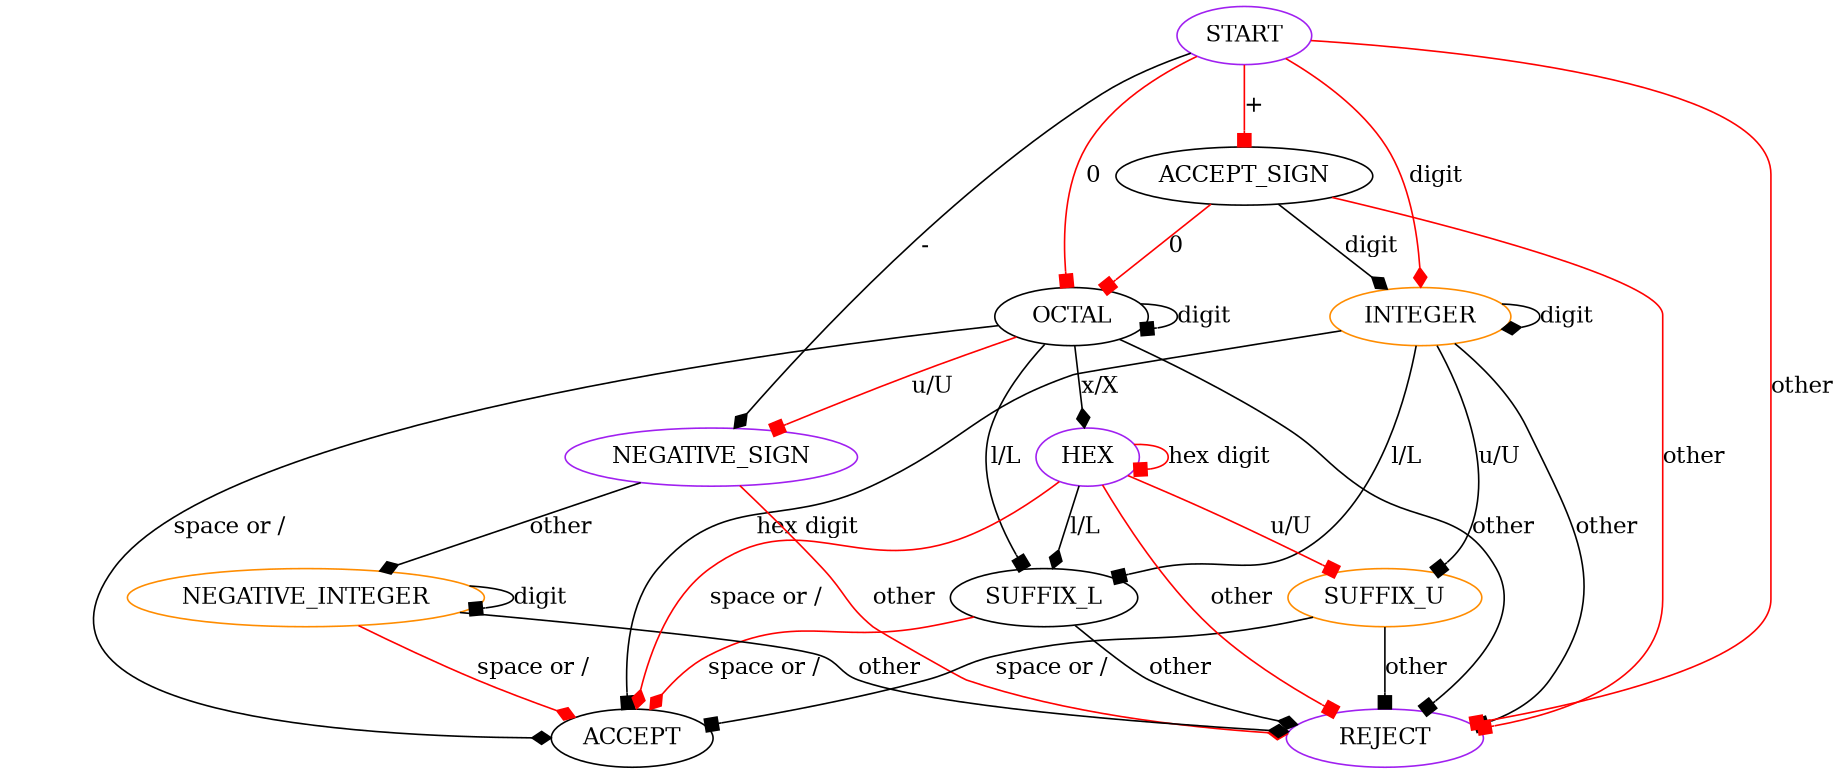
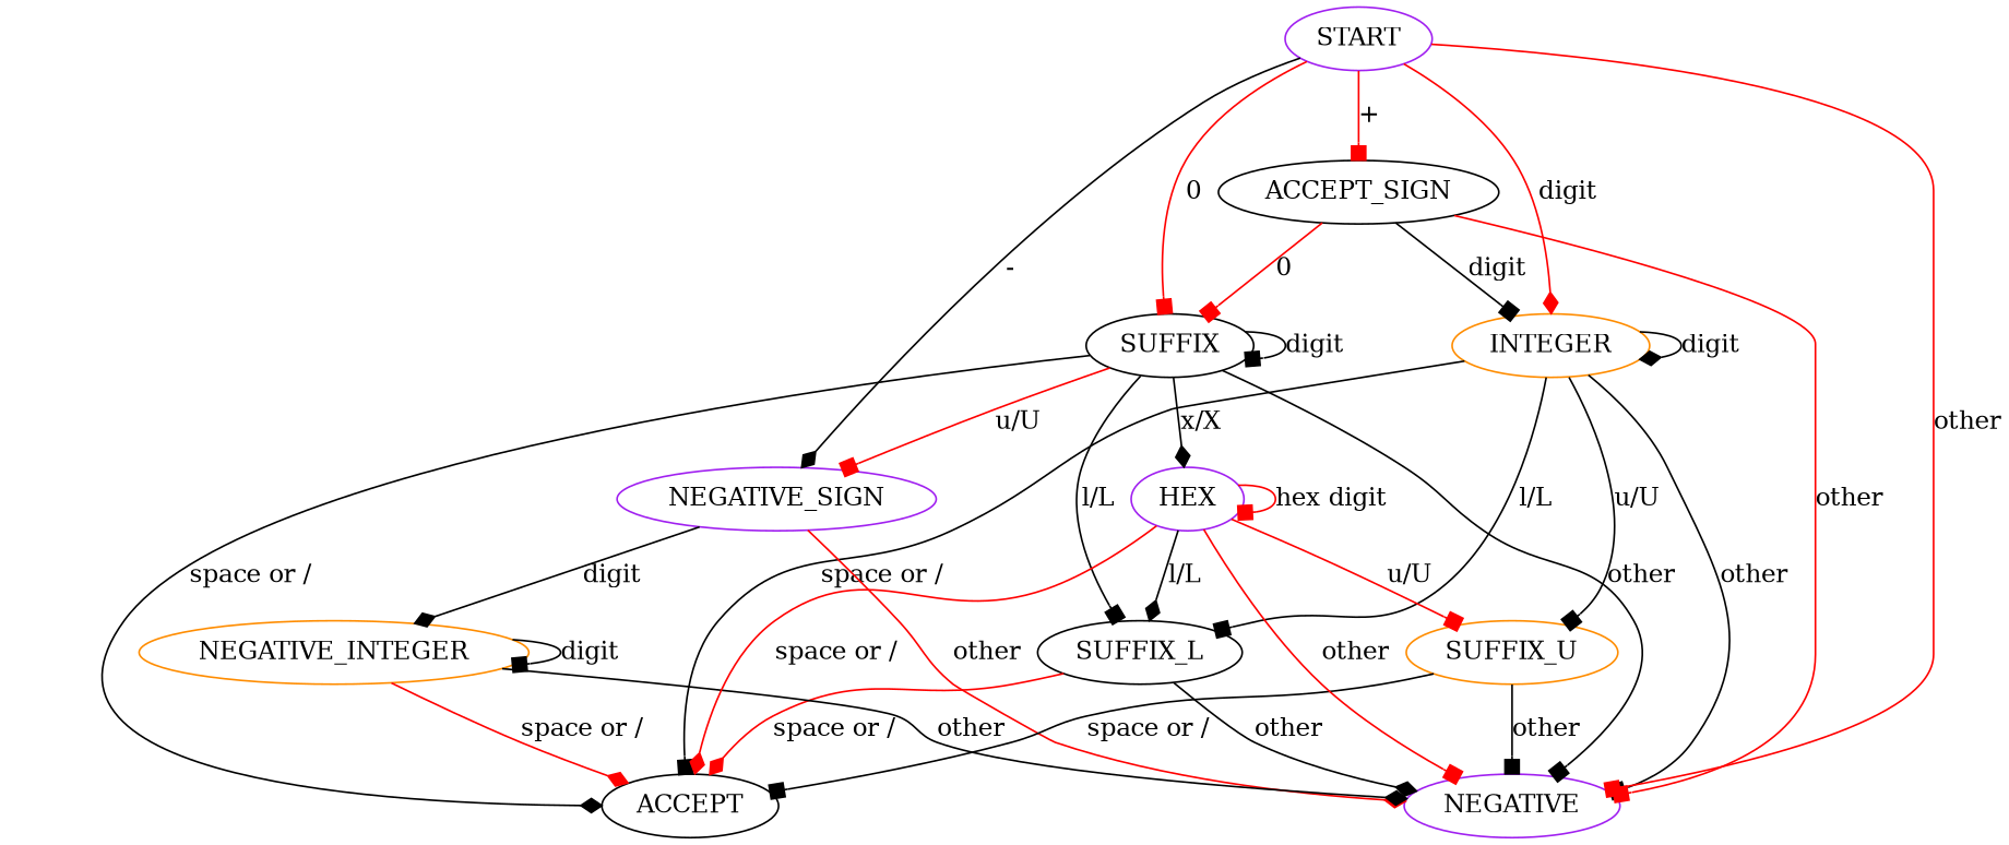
  digraph {
    node [color=purple]
    edge [arrowhead=box color=black]
    INTEGER [color=darkorange]
    START
    NEGATIVE_SIGN
    n4 [color=black label=ACCEPT_SIGN]
-   OCTAL [color=black]
-   REJECT
+   OCTAL [color=black label=SUFFIX]
+   REJECT [label=NEGATIVE]
    ACCEPT [color=black]
    SUFFIX_U [color=darkorange]
    SUFFIX_L [color=black]
    NEGATIVE_INTEGER [color=darkorange]
    HEX
    INTEGER -> INTEGER [arrowhead=diamond label=digit]
    INTEGER -> REJECT [label=other]
-   INTEGER -> ACCEPT [label="hex digit"]
+   INTEGER -> ACCEPT [label="space or /"]
    INTEGER -> SUFFIX_U [label="u/U"]
    INTEGER -> SUFFIX_L [label="l/L"]
    START -> INTEGER [arrowhead=diamond color=red label=digit]
    START -> NEGATIVE_SIGN [arrowhead=diamond label="-"]
    START -> n4 [color=red label="+"]
    START -> OCTAL [color=red label=0]
    START -> REJECT [color=red label=other]
    NEGATIVE_SIGN -> REJECT [arrowhead=diamond color=red label=other]
-   NEGATIVE_SIGN -> NEGATIVE_INTEGER [arrowhead=diamond label=other]
-   n4 -> INTEGER [arrowhead=diamond label=digit]
+   NEGATIVE_SIGN -> NEGATIVE_INTEGER [arrowhead=diamond label=digit]
+   n4 -> INTEGER [label=digit]
    n4 -> OCTAL [color=red label=0]
    n4 -> REJECT [color=red label=other]
    OCTAL -> NEGATIVE_SIGN [color=red label="u/U"]
    OCTAL -> OCTAL [label=digit]
    OCTAL -> REJECT [label=other]
    OCTAL -> ACCEPT [arrowhead=diamond label="space or /"]
    OCTAL -> SUFFIX_L [label="l/L"]
    OCTAL -> HEX [arrowhead=diamond label="x/X"]
    SUFFIX_U -> REJECT [label=other]
    SUFFIX_U -> ACCEPT [label="space or /"]
    SUFFIX_L -> REJECT [arrowhead=diamond label=other]
    SUFFIX_L -> ACCEPT [arrowhead=diamond color=red label="space or /"]
    NEGATIVE_INTEGER -> REJECT [arrowhead=diamond label=other]
    NEGATIVE_INTEGER -> ACCEPT [arrowhead=diamond color=red label="space or /"]
    NEGATIVE_INTEGER -> NEGATIVE_INTEGER [label=digit]
    HEX -> REJECT [color=red label=other]
    HEX -> ACCEPT [arrowhead=diamond color=red label="space or /"]
    HEX -> SUFFIX_U [color=red label="u/U"]
    HEX -> SUFFIX_L [arrowhead=diamond label="l/L"]
    HEX -> HEX [color=red label="hex digit"]
  }
